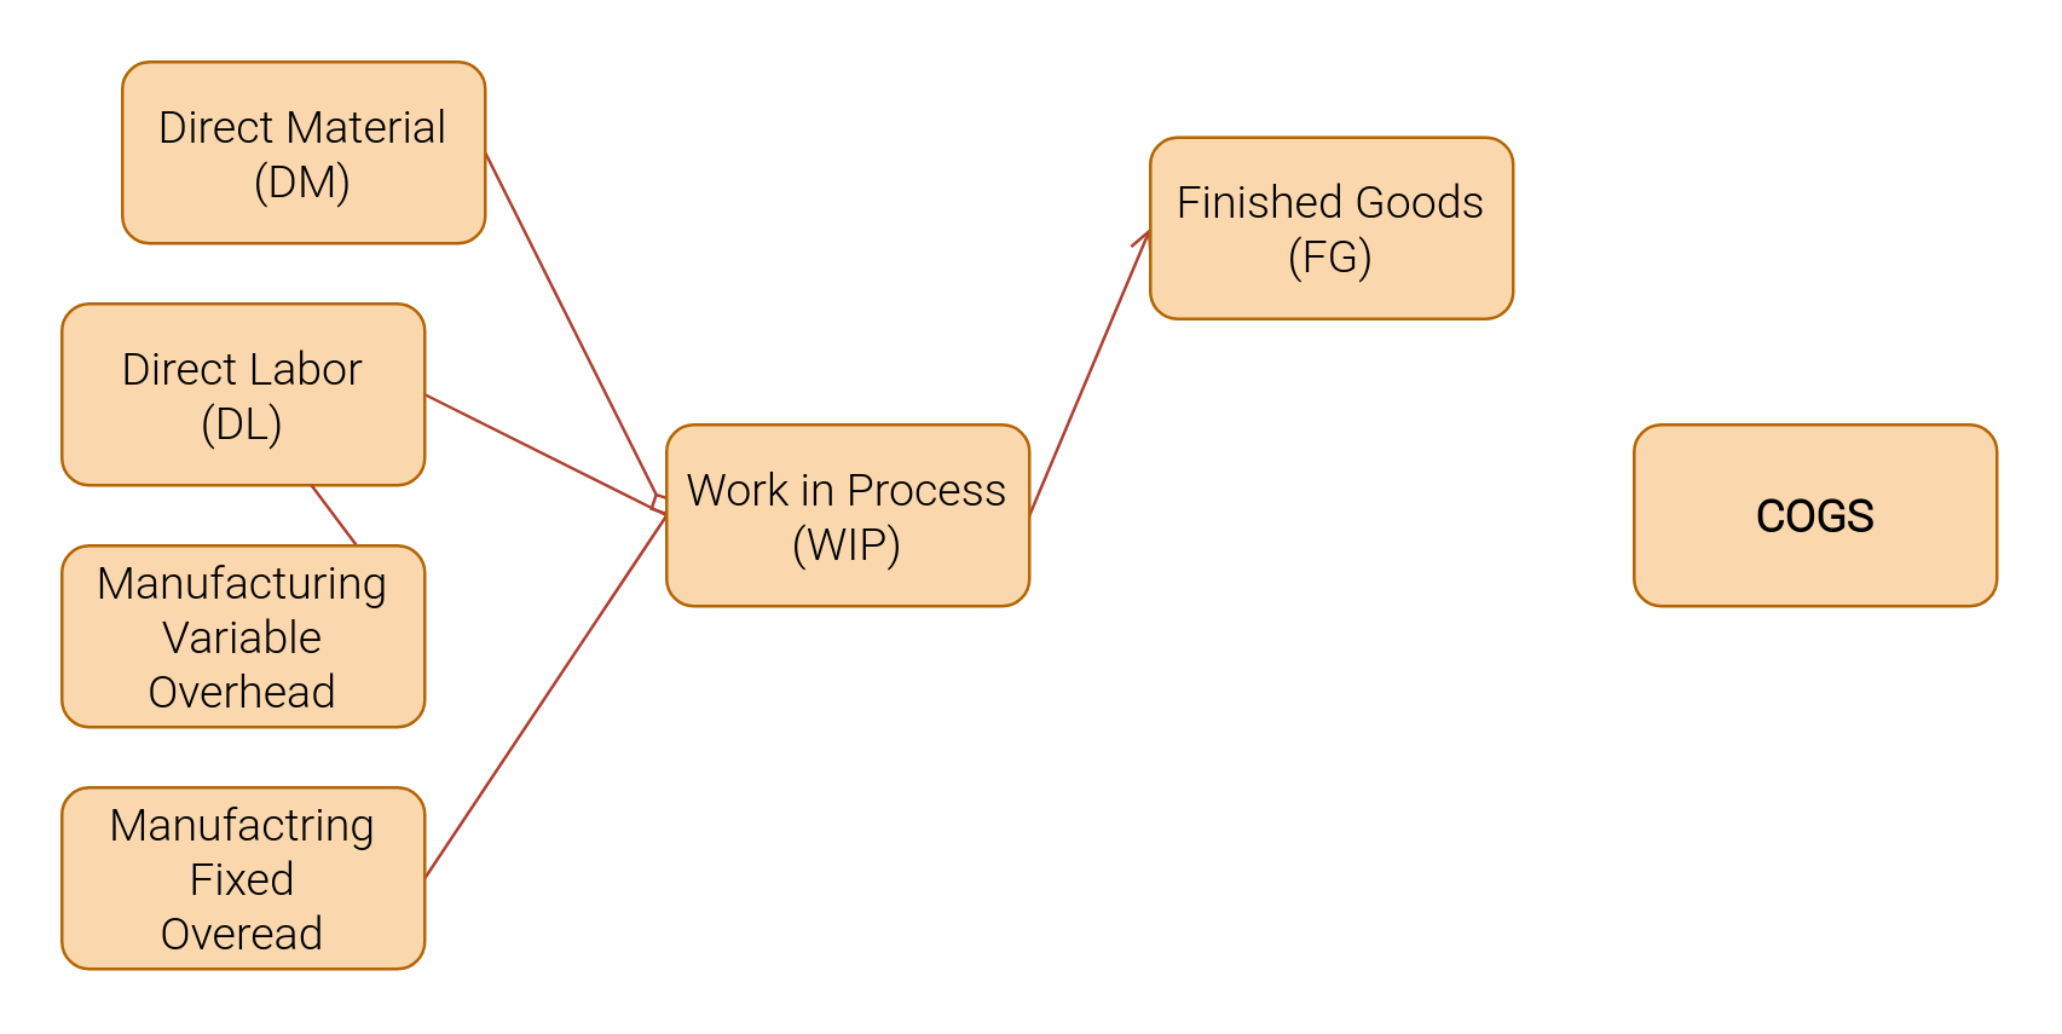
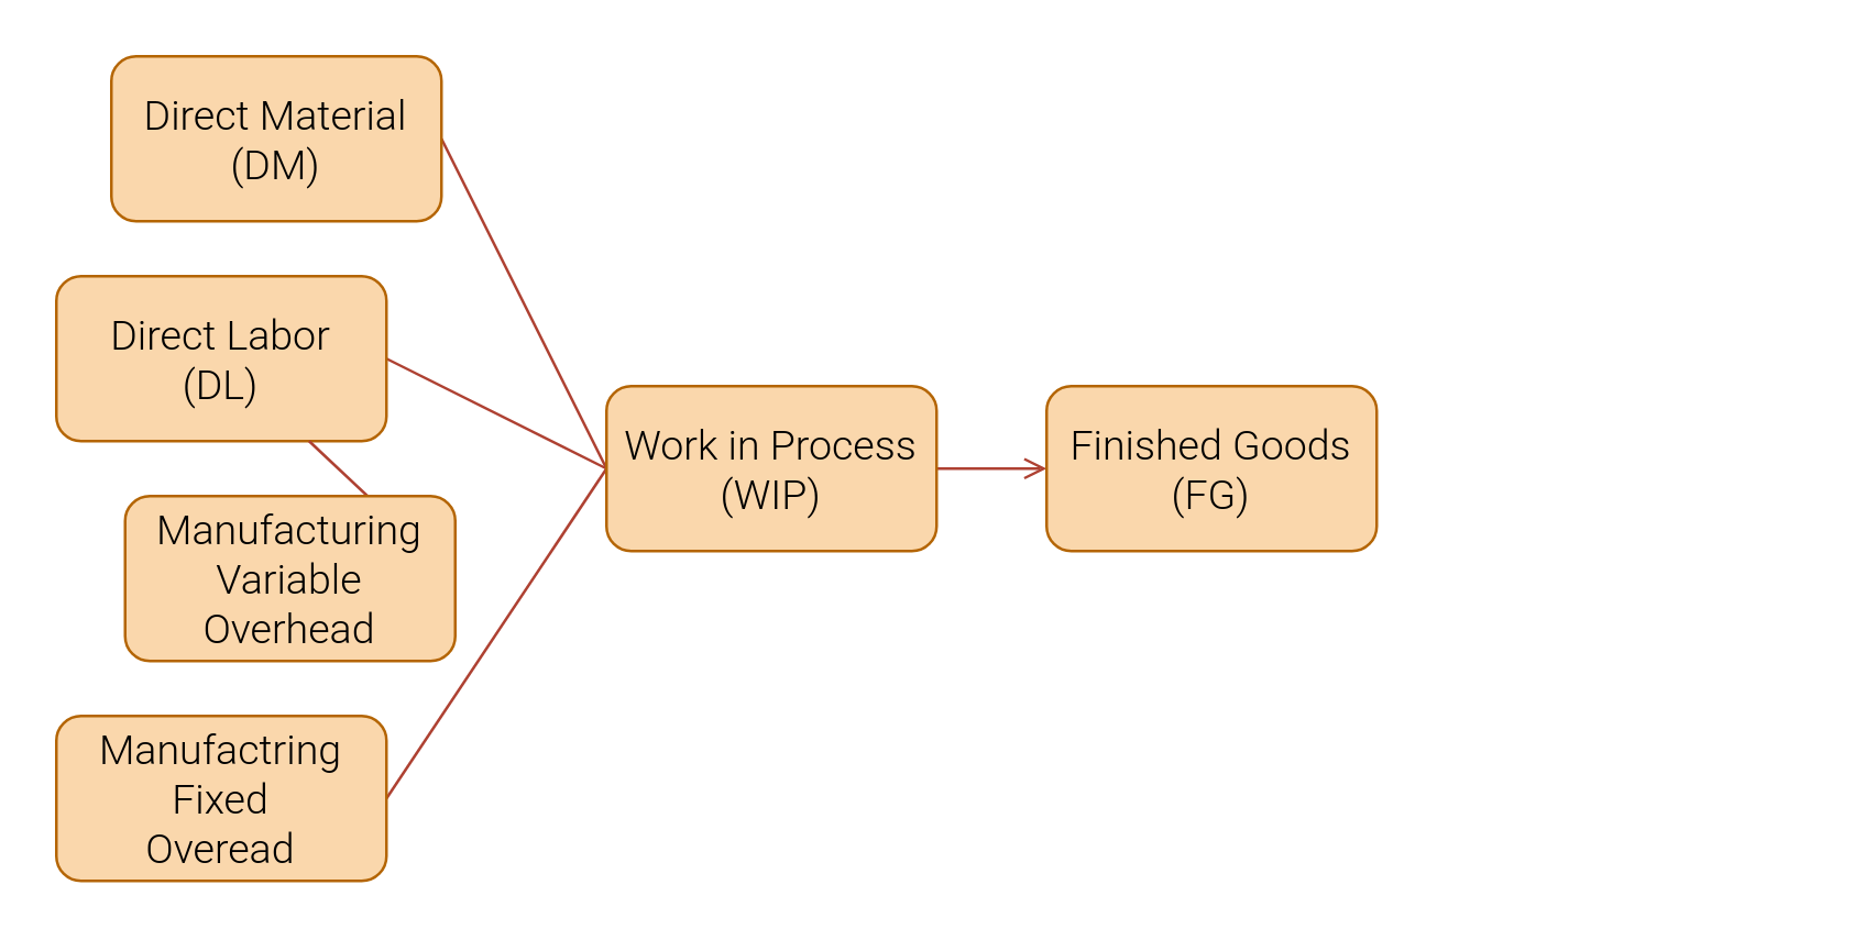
  <mxCell id="0" />
  <mxCell id="1" parent="0" />
- <mxCell id="2" style="rounded=0;orthogonalLoop=1;jettySize=auto;html=1;fontFamily=Roboto Light;fontSource=https%3A%2F%2Ffonts.googleapis.com%2Fcss%3Ffamily%3DRoboto%2BLight;entryX=0;entryY=0.5;entryDx=0;entryDy=0;exitX=1;exitY=0.5;exitDx=0;exitDy=0;fillColor=#fad9d5;strokeColor=#ae4132;endArrow=diamond;endFill=0;fontSize=15;" edge="1" parent="1" source="3" target="11"><mxGeometry relative="1" as="geometry"><mxPoint x="180" y="80" as="targetPoint" /></mxGeometry></mxCell>
+ <mxCell id="2" style="rounded=0;orthogonalLoop=1;jettySize=auto;html=1;fontFamily=Roboto Light;fontSource=https%3A%2F%2Ffonts.googleapis.com%2Fcss%3Ffamily%3DRoboto%2BLight;entryX=0;entryY=0.5;entryDx=0;entryDy=0;exitX=1;exitY=0.5;exitDx=0;exitDy=0;fillColor=#fad9d5;strokeColor=#ae4132;endArrow=none;endFill=0;fontSize=15;" edge="1" parent="1" source="3" target="11"><mxGeometry relative="1" as="geometry"><mxPoint x="180" y="80" as="targetPoint" /></mxGeometry></mxCell>
  <mxCell id="3" value="Direct Material&lt;br style=&quot;font-size: 15px;&quot;&gt;(DM)" style="rounded=1;whiteSpace=wrap;html=1;fillColor=#fad7ac;strokeColor=#b46504;fontFamily=Roboto Light;fontSource=https%3A%2F%2Ffonts.googleapis.com%2Fcss%3Ffamily%3DRoboto%2BLight;fontSize=15;" vertex="1" parent="1"><mxGeometry x="40" y="20" width="120" height="60" as="geometry" /></mxCell>
  <mxCell id="4" style="edgeStyle=none;rounded=0;orthogonalLoop=1;jettySize=auto;html=1;exitX=1;exitY=0.5;exitDx=0;exitDy=0;fontFamily=Roboto Light;fontSource=https%3A%2F%2Ffonts.googleapis.com%2Fcss%3Ffamily%3DRoboto%2BLight;fillColor=#fad9d5;strokeColor=#ae4132;endArrow=none;endFill=0;fontSize=15;" edge="1" parent="1" source="5"><mxGeometry relative="1" as="geometry"><mxPoint x="220" y="170" as="targetPoint" /></mxGeometry></mxCell>
  <mxCell id="5" value="Direct Labor&lt;br style=&quot;font-size: 15px;&quot;&gt;(DL)" style="rounded=1;whiteSpace=wrap;html=1;fillColor=#fad7ac;strokeColor=#b46504;fontFamily=Roboto Light;fontSource=https%3A%2F%2Ffonts.googleapis.com%2Fcss%3Ffamily%3DRoboto%2BLight;fontSize=15;" vertex="1" parent="1"><mxGeometry x="20" y="100" width="120" height="60" as="geometry" /></mxCell>
  <mxCell id="6" style="edgeStyle=none;rounded=0;orthogonalLoop=1;jettySize=auto;html=1;exitX=1;exitY=0.5;exitDx=0;exitDy=0;fontFamily=Roboto Light;fontSource=https%3A%2F%2Ffonts.googleapis.com%2Fcss%3Ffamily%3DRoboto%2BLight;fillColor=#fad9d5;strokeColor=#ae4132;endArrow=none;endFill=0;fontSize=15;" edge="1" parent="1" source="7" target="5"><mxGeometry relative="1" as="geometry" /></mxCell>
- <mxCell id="7" value="Manufacturing&lt;br style=&quot;font-size: 15px;&quot;&gt;Variable&lt;br style=&quot;font-size: 15px;&quot;&gt;Overhead" style="rounded=1;whiteSpace=wrap;html=1;fillColor=#fad7ac;strokeColor=#b46504;fontFamily=Roboto Light;fontSource=https%3A%2F%2Ffonts.googleapis.com%2Fcss%3Ffamily%3DRoboto%2BLight;fontSize=15;" vertex="1" parent="1"><mxGeometry x="20" y="180" width="120" height="60" as="geometry" /></mxCell>
+ <mxCell id="7" value="Manufacturing&lt;br style=&quot;font-size: 15px;&quot;&gt;Variable&lt;br style=&quot;font-size: 15px;&quot;&gt;Overhead" style="rounded=1;whiteSpace=wrap;html=1;fillColor=#fad7ac;strokeColor=#b46504;fontFamily=Roboto Light;fontSource=https%3A%2F%2Ffonts.googleapis.com%2Fcss%3Ffamily%3DRoboto%2BLight;fontSize=15;" vertex="1" parent="1"><mxGeometry x="45" y="180" width="120" height="60" as="geometry" /></mxCell>
  <mxCell id="8" style="edgeStyle=none;rounded=0;orthogonalLoop=1;jettySize=auto;html=1;exitX=1;exitY=0.5;exitDx=0;exitDy=0;fontFamily=Roboto Light;fontSource=https%3A%2F%2Ffonts.googleapis.com%2Fcss%3Ffamily%3DRoboto%2BLight;fillColor=#fad9d5;strokeColor=#ae4132;endArrow=none;endFill=0;fontSize=15;" edge="1" parent="1" source="9"><mxGeometry relative="1" as="geometry"><mxPoint x="220" y="170" as="targetPoint" /></mxGeometry></mxCell>
  <mxCell id="9" value="Manufactring&lt;br style=&quot;font-size: 15px;&quot;&gt;Fixed&lt;br style=&quot;font-size: 15px;&quot;&gt;Overead" style="rounded=1;whiteSpace=wrap;html=1;fillColor=#fad7ac;strokeColor=#b46504;fontFamily=Roboto Light;fontSource=https%3A%2F%2Ffonts.googleapis.com%2Fcss%3Ffamily%3DRoboto%2BLight;fontSize=15;" vertex="1" parent="1"><mxGeometry x="20" y="260" width="120" height="60" as="geometry" /></mxCell>
  <mxCell id="10" style="edgeStyle=none;rounded=0;orthogonalLoop=1;jettySize=auto;html=1;exitX=1;exitY=0.5;exitDx=0;exitDy=0;entryX=0;entryY=0.5;entryDx=0;entryDy=0;fontFamily=Roboto Light;fontSource=https%3A%2F%2Ffonts.googleapis.com%2Fcss%3Ffamily%3DRoboto%2BLight;fillColor=#fad9d5;strokeColor=#ae4132;endArrow=open;endFill=0;fontSize=15;" edge="1" parent="1" source="11" target="12"><mxGeometry relative="1" as="geometry" /></mxCell>
  <mxCell id="11" value="Work in Process&lt;br style=&quot;font-size: 15px;&quot;&gt;(WIP)" style="rounded=1;whiteSpace=wrap;html=1;fillColor=#fad7ac;strokeColor=#b46504;fontFamily=Roboto Light;fontSource=https%3A%2F%2Ffonts.googleapis.com%2Fcss%3Ffamily%3DRoboto%2BLight;fontSize=15;" vertex="1" parent="1"><mxGeometry x="220" y="140" width="120" height="60" as="geometry" /></mxCell>
- <mxCell id="12" value="Finished Goods&lt;br style=&quot;font-size: 15px;&quot;&gt;(FG)" style="rounded=1;whiteSpace=wrap;html=1;fillColor=#fad7ac;strokeColor=#b46504;fontFamily=Roboto Light;fontSource=https%3A%2F%2Ffonts.googleapis.com%2Fcss%3Ffamily%3DRoboto%2BLight;fontSize=15;" vertex="1" parent="1"><mxGeometry x="380" y="45" width="120" height="60" as="geometry" /></mxCell>
- <mxCell id="13" value="COGS" style="rounded=1;whiteSpace=wrap;html=1;fillColor=#fad7ac;strokeColor=#b46504;fontFamily=Roboto Light;fontSource=https%3A%2F%2Ffonts.googleapis.com%2Fcss%3Ffamily%3DRoboto%2BLight;fontStyle=1;fontSize=15;" vertex="1" parent="1"><mxGeometry x="540" y="140" width="120" height="60" as="geometry" /></mxCell>
+ <mxCell id="12" value="Finished Goods&lt;br style=&quot;font-size: 15px;&quot;&gt;(FG)" style="rounded=1;whiteSpace=wrap;html=1;fillColor=#fad7ac;strokeColor=#b46504;fontFamily=Roboto Light;fontSource=https%3A%2F%2Ffonts.googleapis.com%2Fcss%3Ffamily%3DRoboto%2BLight;fontSize=15;" vertex="1" parent="1"><mxGeometry x="380" y="140" width="120" height="60" as="geometry" /></mxCell>
